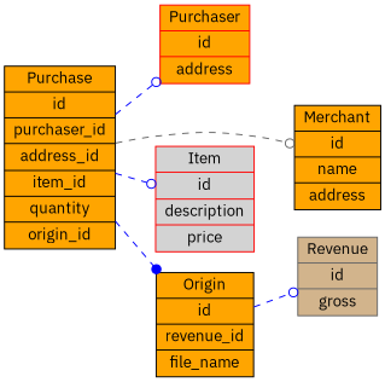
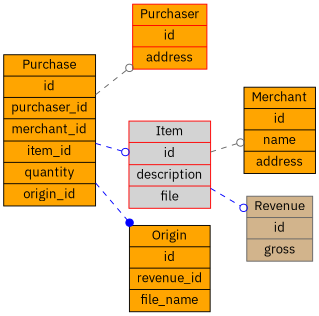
  digraph {
    fontname="IBM Plex Sans"
    rankdir=LR
    node [color=black fillcolor=orange fontname="IBM Plex Sans" shape=record style=filled]
    edge [arrowhead=odot color=blue fontname="IBM Plex Sans" style=dashed]
    n1 [color=red label="Purchaser|id|address"]
    n2 [label="Merchant|id|name|address"]
-   n3 [label="Purchase|id|purchaser_id|address_id|item_id|quantity|origin_id"]
+   n3 [label="Purchase|id|purchaser_id|merchant_id|item_id|quantity|origin_id"]
    n4 [label="Origin|id|revenue_id|file_name"]
-   n5 [color=red fillcolor=lightgrey label="Item|id|description|price"]
+   n5 [color=red fillcolor=lightgrey label="Item|id|description|file"]
    n6 [color=gray40 fillcolor=tan label="Revenue|id|gross"]
-   n3 -> n1
-   n3 -> n2 [color=gray40]
+   n3 -> n1 [color=gray40]
+   n5 -> n2 [color=gray40]
    n3 -> n4 [arrowhead=dot]
    n3 -> n5
-   n4 -> n6
+   n5 -> n6
  }
